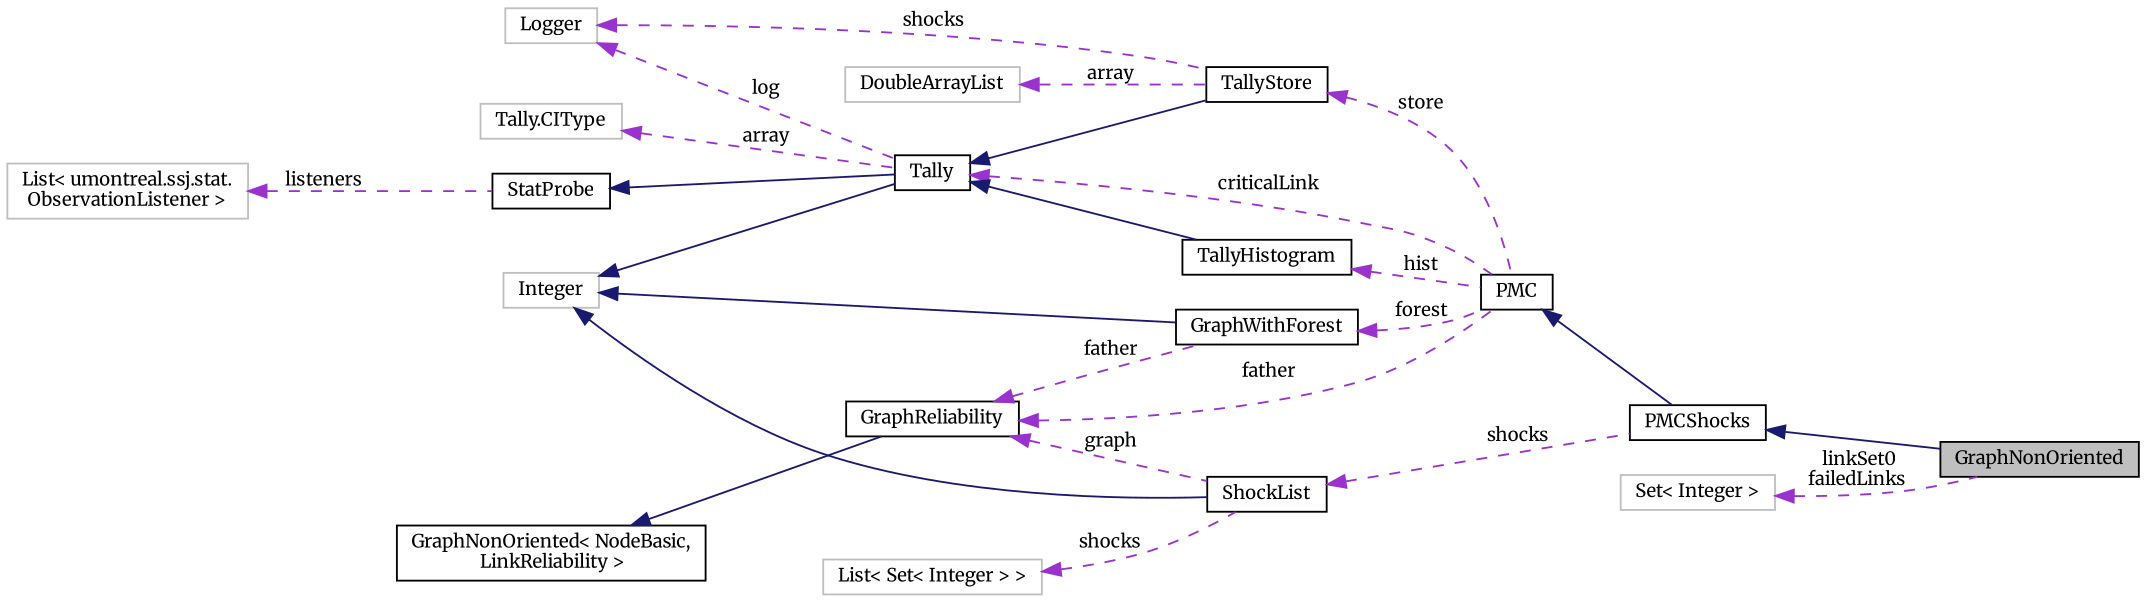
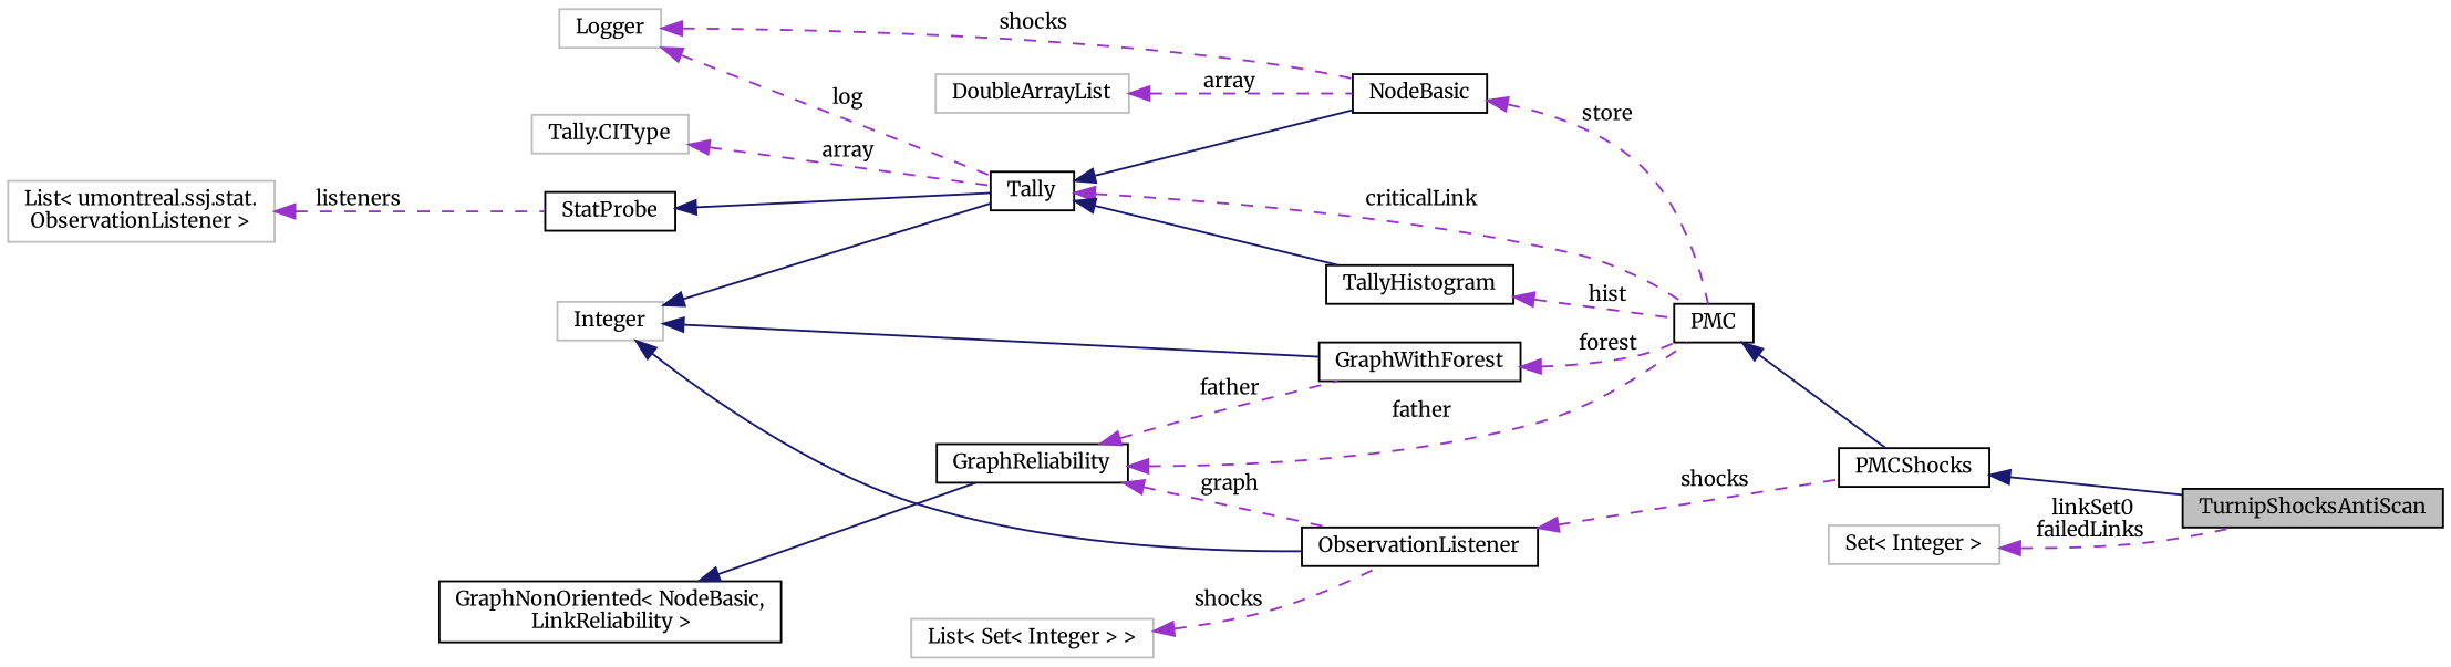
  digraph {
    fontname=Merriweather
    rankdir=LR
    node [color=black fontname=Merriweather fontsize=10 shape=record]
    edge [color=darkorchid3 dir=back fontname=Merriweather fontsize=10 labelfontname=Helvetica labelfontsize=10 style=dashed]
-   n1 [fillcolor=grey75 fontcolor=black height=0.2 label=GraphNonOriented style=filled width=0.4]
+   n1 [fillcolor=grey75 fontcolor=black height=0.2 label=TurnipShocksAntiScan style=filled width=0.4]
    n2 [height=0.2 label=PMCShocks width=0.4]
    n3 [height=0.2 label=PMC width=0.4]
    n4 [height=0.2 label=GraphWithForest width=0.4]
    n5 [color=grey75 height=0.2 label=Integer width=0.4]
    n6 [height=0.2 label=Tally width=0.4]
-   n7 [height=0.2 label=ShockList width=0.4]
-   n8 [height=0.2 label=TallyStore width=0.4]
+   n7 [height=0.2 label=ObservationListener width=0.4]
+   n8 [height=0.2 label=NodeBasic width=0.4]
    n9 [height=0.2 label=TallyHistogram width=0.4]
    n10 [height=0.2 label=GraphReliability width=0.4]
    n11 [height=0.2 label="GraphNonOriented\< NodeBasic,\l LinkReliability \>" width=0.4]
    n12 [height=0.2 label=StatProbe width=0.4]
    n13 [color=grey75 height=0.2 label="List\< umontreal.ssj.stat.\lObservationListener \>" width=0.4]
    n14 [color=grey75 height=0.2 label=Logger width=0.4]
    n15 [color=grey75 height=0.2 label="Tally.CIType" width=0.4]
    n16 [color=grey75 height=0.2 label=DoubleArrayList width=0.4]
    n17 [color=grey75 height=0.2 label="List\< Set\< Integer \> \>" width=0.4]
    n18 [color=grey75 height=0.2 label="Set\< Integer \>" width=0.4]
    n2 -> n1 [color=midnightblue style=solid]
    n3 -> n2 [color=midnightblue style=solid]
    n4 -> n3 [label=" forest"]
    n5 -> n4 [color=midnightblue style=solid]
    n5 -> n6 [color=midnightblue style=solid]
    n5 -> n7 [color=midnightblue style=solid]
    n6 -> n3 [label=" criticalLink"]
    n6 -> n8 [color=midnightblue style=solid]
    n6 -> n9 [color=midnightblue style=solid]
    n7 -> n2 [label=" shocks"]
    n8 -> n3 [label=" store"]
    n9 -> n3 [label=" hist"]
    n10 -> n3 [label=" father"]
    n10 -> n4 [label=" father"]
    n10 -> n7 [label=" graph"]
    n11 -> n10 [color=midnightblue style=solid]
    n12 -> n6 [color=midnightblue style=solid]
    n13 -> n12 [label=" listeners"]
    n14 -> n6 [label=" log"]
    n14 -> n8 [label=" shocks"]
    n15 -> n6 [label=" array"]
    n16 -> n8 [label=" array"]
    n17 -> n7 [label=" shocks"]
    n18 -> n1 [label=" linkSet0\nfailedLinks"]
  }
